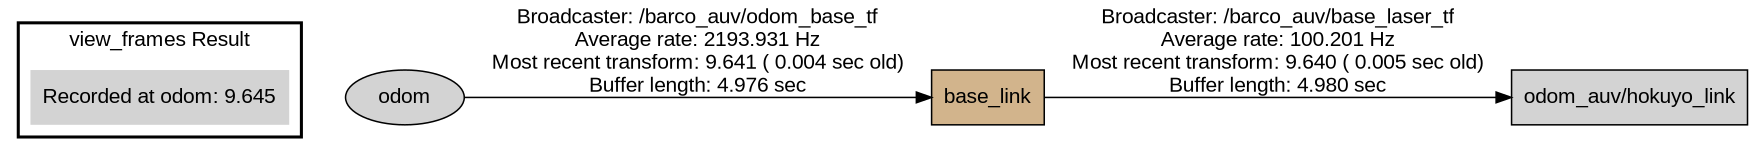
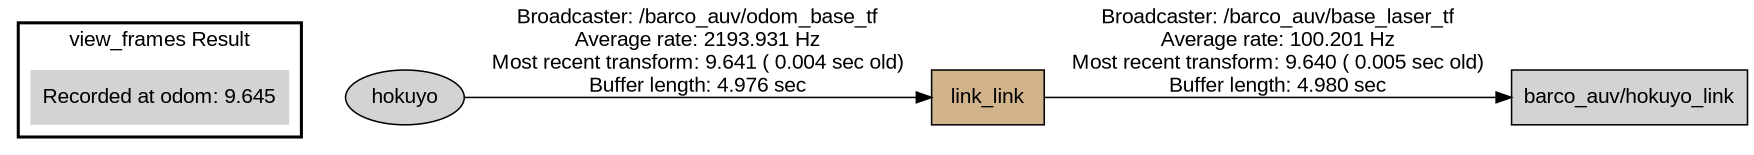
  digraph {
    fontname="Liberation Sans"
    rankdir=LR
    node [fillcolor=lightgrey fontname="Liberation Sans" shape=box style=filled]
    edge [fontname="Liberation Sans" style=solid]
    n1 [label="Recorded at odom: 9.645" shape=plaintext]
-   odom [shape=ellipse]
-   base_link [fillcolor=tan]
-   "barco_auv/hokuyo_link" [label="odom_auv/hokuyo_link"]
+   odom [shape=ellipse label=hokuyo]
+   base_link [fillcolor=tan label=link_link]
+   "barco_auv/hokuyo_link"
    subgraph cluster_1 {
      color=black
      label="view_frames Result"
      style=bold
      n1
    }
    n1 -> odom [style=invis]
    odom -> base_link [label="Broadcaster: /barco_auv/odom_base_tf\nAverage rate: 2193.931 Hz\nMost recent transform: 9.641 ( 0.004 sec old)\nBuffer length: 4.976 sec\n"]
    base_link -> "barco_auv/hokuyo_link" [label="Broadcaster: /barco_auv/base_laser_tf\nAverage rate: 100.201 Hz\nMost recent transform: 9.640 ( 0.005 sec old)\nBuffer length: 4.980 sec\n"]
  }
